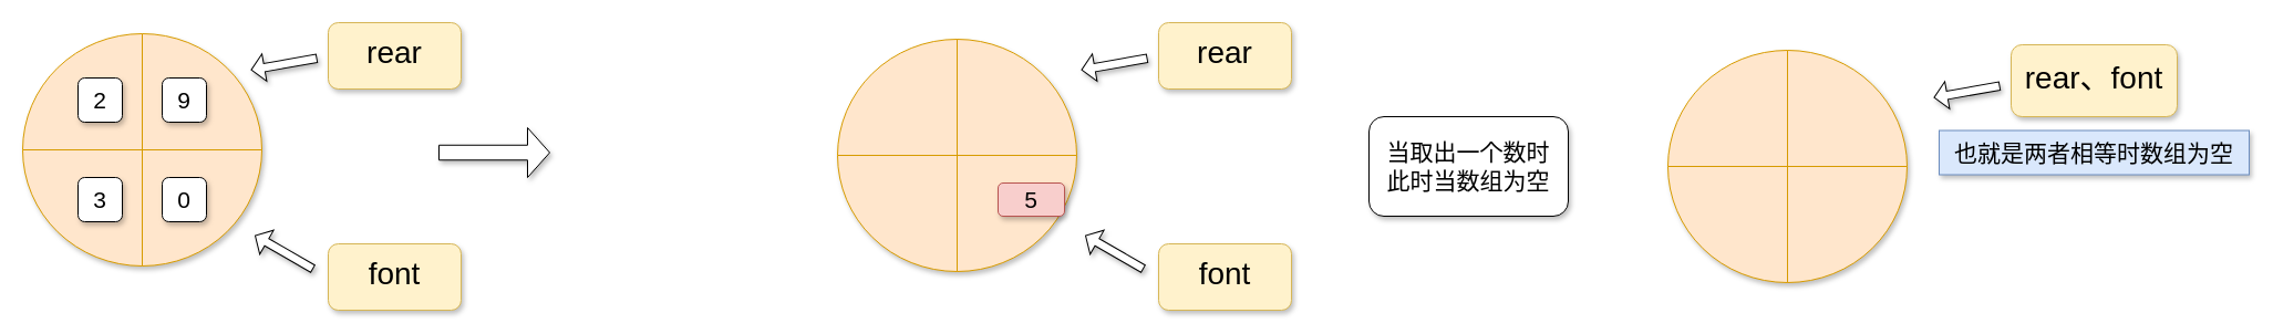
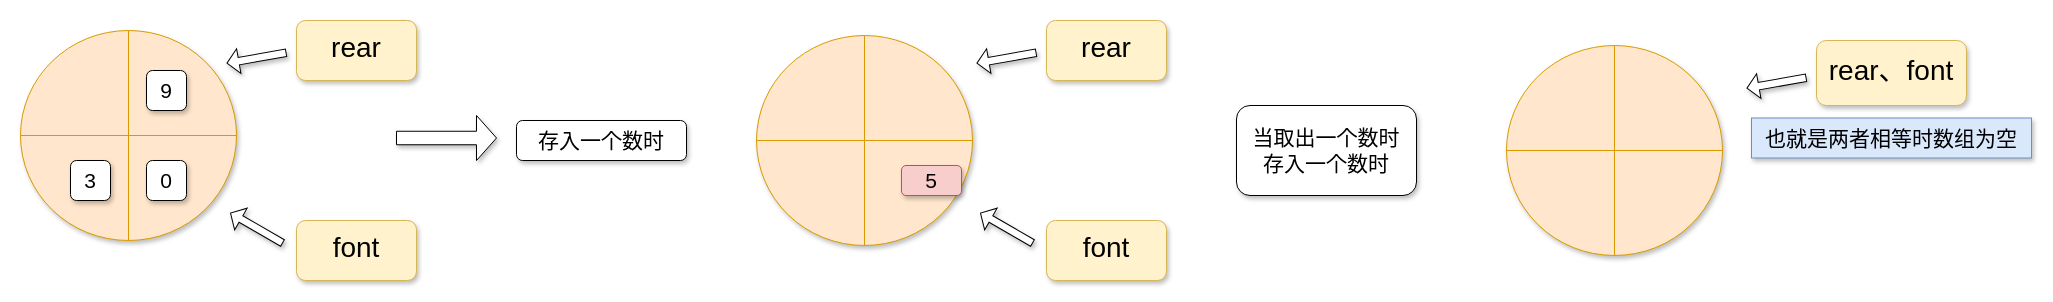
  <mxCell id="0" />
  <mxCell id="1" parent="0" />
  <mxCell id="2" value="" style="shape=orEllipse;perimeter=ellipsePerimeter;whiteSpace=wrap;html=1;backgroundOutline=1;strokeWidth=1;shadow=1;fillColor=#ffe6cc;strokeColor=#d79b00;" vertex="1" parent="1"><mxGeometry x="20" y="30" width="216" height="210" as="geometry" /></mxCell>
  <mxCell id="3" value="&lt;p style=&quot;line-height: 90%&quot;&gt;&lt;font style=&quot;font-size: 28px&quot;&gt;font&lt;/font&gt;&lt;/p&gt;" style="rounded=1;whiteSpace=wrap;html=1;shadow=1;strokeWidth=1;fillColor=#fff2cc;strokeColor=#d6b656;" vertex="1" parent="1"><mxGeometry x="296" y="220" width="120" height="60" as="geometry" /></mxCell>
  <mxCell id="4" value="0" style="rounded=1;whiteSpace=wrap;html=1;shadow=1;strokeColor=#000000;strokeWidth=1;fillColor=#FFFFFF;gradientColor=none;fontSize=21;" vertex="1" parent="1"><mxGeometry x="146" y="160" width="40" height="40" as="geometry" /></mxCell>
  <mxCell id="5" value="9" style="rounded=1;whiteSpace=wrap;html=1;shadow=1;strokeColor=#000000;strokeWidth=1;fillColor=#FFFFFF;gradientColor=none;fontSize=21;" vertex="1" parent="1"><mxGeometry x="146" y="70" width="40" height="40" as="geometry" /></mxCell>
- <mxCell id="6" value="2" style="rounded=1;whiteSpace=wrap;html=1;shadow=1;strokeColor=#000000;strokeWidth=1;fillColor=#FFFFFF;gradientColor=none;fontSize=21;" vertex="1" parent="1"><mxGeometry x="70" y="70" width="40" height="40" as="geometry" /></mxCell>
  <mxCell id="7" value="3" style="rounded=1;whiteSpace=wrap;html=1;shadow=1;strokeColor=#000000;strokeWidth=1;fillColor=#FFFFFF;gradientColor=none;fontSize=21;" vertex="1" parent="1"><mxGeometry x="70" y="160" width="40" height="40" as="geometry" /></mxCell>
+ <mxCell id="8" value="存入一个数时" style="rounded=1;whiteSpace=wrap;html=1;shadow=1;strokeColor=#000000;strokeWidth=1;fillColor=#FFFFFF;gradientColor=none;fontSize=21;" vertex="1" parent="1"><mxGeometry x="516" y="120" width="170" height="40" as="geometry" /></mxCell>
  <mxCell id="9" value="" style="shape=singleArrow;whiteSpace=wrap;html=1;shadow=1;strokeColor=#000000;strokeWidth=1;fillColor=#FFFFFF;gradientColor=none;fontSize=21;" vertex="1" parent="1"><mxGeometry x="396" y="115" width="100" height="45" as="geometry" /></mxCell>
  <mxCell id="10" value="" style="shape=singleArrow;whiteSpace=wrap;html=1;shadow=1;strokeColor=#000000;strokeWidth=1;fillColor=#FFFFFF;gradientColor=none;fontSize=21;rotation=-190;" vertex="1" parent="1"><mxGeometry x="976" y="45" width="60" height="25" as="geometry" /></mxCell>
  <mxCell id="11" value="" style="shape=singleArrow;whiteSpace=wrap;html=1;shadow=1;strokeColor=#000000;strokeWidth=1;fillColor=#FFFFFF;gradientColor=none;fontSize=21;rotation=-150;" vertex="1" parent="1"><mxGeometry x="226" y="215" width="60" height="25" as="geometry" /></mxCell>
  <mxCell id="12" value="&lt;p style=&quot;line-height: 90%&quot;&gt;&lt;font style=&quot;font-size: 28px&quot;&gt;rear&lt;/font&gt;&lt;/p&gt;" style="rounded=1;whiteSpace=wrap;html=1;shadow=1;strokeWidth=1;fillColor=#fff2cc;strokeColor=#d6b656;" vertex="1" parent="1"><mxGeometry x="1046" y="20" width="120" height="60" as="geometry" /></mxCell>
  <mxCell id="13" value="" style="shape=orEllipse;perimeter=ellipsePerimeter;whiteSpace=wrap;html=1;backgroundOutline=1;strokeWidth=1;shadow=1;fillColor=#ffe6cc;strokeColor=#d79b00;" vertex="1" parent="1"><mxGeometry x="756" y="35" width="216" height="210" as="geometry" /></mxCell>
  <mxCell id="14" value="5" style="rounded=1;whiteSpace=wrap;html=1;shadow=1;strokeColor=#b85450;strokeWidth=1;fillColor=#f8cecc;fontSize=21;" vertex="1" parent="1"><mxGeometry x="901" y="165" width="60" height="30" as="geometry" /></mxCell>
  <mxCell id="15" value="&lt;p style=&quot;line-height: 90%&quot;&gt;&lt;font style=&quot;font-size: 28px&quot;&gt;font&lt;/font&gt;&lt;/p&gt;" style="rounded=1;whiteSpace=wrap;html=1;shadow=1;strokeWidth=1;fillColor=#fff2cc;strokeColor=#d6b656;" vertex="1" parent="1"><mxGeometry x="1046" y="220" width="120" height="60" as="geometry" /></mxCell>
  <mxCell id="16" value="" style="shape=singleArrow;whiteSpace=wrap;html=1;shadow=1;strokeColor=#000000;strokeWidth=1;fillColor=#FFFFFF;gradientColor=none;fontSize=21;rotation=-150;" vertex="1" parent="1"><mxGeometry x="976" y="215" width="60" height="25" as="geometry" /></mxCell>
- <mxCell id="17" value="当取出一个数时&lt;br&gt;此时当数组为空" style="rounded=1;whiteSpace=wrap;html=1;shadow=1;strokeColor=#000000;strokeWidth=1;fillColor=#FFFFFF;gradientColor=none;fontSize=21;" vertex="1" parent="1"><mxGeometry x="1236" y="105" width="180" height="90" as="geometry" /></mxCell>
+ <mxCell id="17" value="当取出一个数时&lt;br&gt;存入一个数时" style="rounded=1;whiteSpace=wrap;html=1;shadow=1;strokeColor=#000000;strokeWidth=1;fillColor=#FFFFFF;gradientColor=none;fontSize=21;" vertex="1" parent="1"><mxGeometry x="1236" y="105" width="180" height="90" as="geometry" /></mxCell>
  <mxCell id="18" value="" style="shape=singleArrow;whiteSpace=wrap;html=1;shadow=1;strokeColor=#000000;strokeWidth=1;fillColor=#FFFFFF;gradientColor=none;fontSize=21;rotation=-190;" vertex="1" parent="1"><mxGeometry x="226" y="45" width="60" height="25" as="geometry" /></mxCell>
  <mxCell id="19" value="&lt;p style=&quot;line-height: 90%&quot;&gt;&lt;font style=&quot;font-size: 28px&quot;&gt;rear&lt;/font&gt;&lt;/p&gt;" style="rounded=1;whiteSpace=wrap;html=1;shadow=1;strokeWidth=1;fillColor=#fff2cc;strokeColor=#d6b656;" vertex="1" parent="1"><mxGeometry x="296" y="20" width="120" height="60" as="geometry" /></mxCell>
  <mxCell id="20" value="" style="shape=orEllipse;perimeter=ellipsePerimeter;whiteSpace=wrap;html=1;backgroundOutline=1;strokeWidth=1;shadow=1;fillColor=#ffe6cc;strokeColor=#d79b00;" vertex="1" parent="1"><mxGeometry x="1506" y="45" width="216" height="210" as="geometry" /></mxCell>
  <mxCell id="21" value="" style="shape=singleArrow;whiteSpace=wrap;html=1;shadow=1;strokeColor=#000000;strokeWidth=1;fillColor=#FFFFFF;gradientColor=none;fontSize=21;rotation=-190;" vertex="1" parent="1"><mxGeometry x="1746" y="70" width="60" height="25" as="geometry" /></mxCell>
  <mxCell id="22" value="&lt;p style=&quot;line-height: 90%&quot;&gt;&lt;font style=&quot;font-size: 28px&quot;&gt;rear、font&lt;/font&gt;&lt;/p&gt;" style="rounded=1;whiteSpace=wrap;html=1;shadow=1;strokeWidth=1;fillColor=#fff2cc;strokeColor=#d6b656;" vertex="1" parent="1"><mxGeometry x="1816" y="40" width="150" height="65" as="geometry" /></mxCell>
  <mxCell id="23" value="也就是两者相等时数组为空" style="whiteSpace=wrap;html=1;shadow=1;strokeColor=#6c8ebf;strokeWidth=1;fillColor=#dae8fc;fontSize=21;rounded=0;" vertex="1" parent="1"><mxGeometry x="1751" y="117.5" width="280" height="40" as="geometry" /></mxCell>
